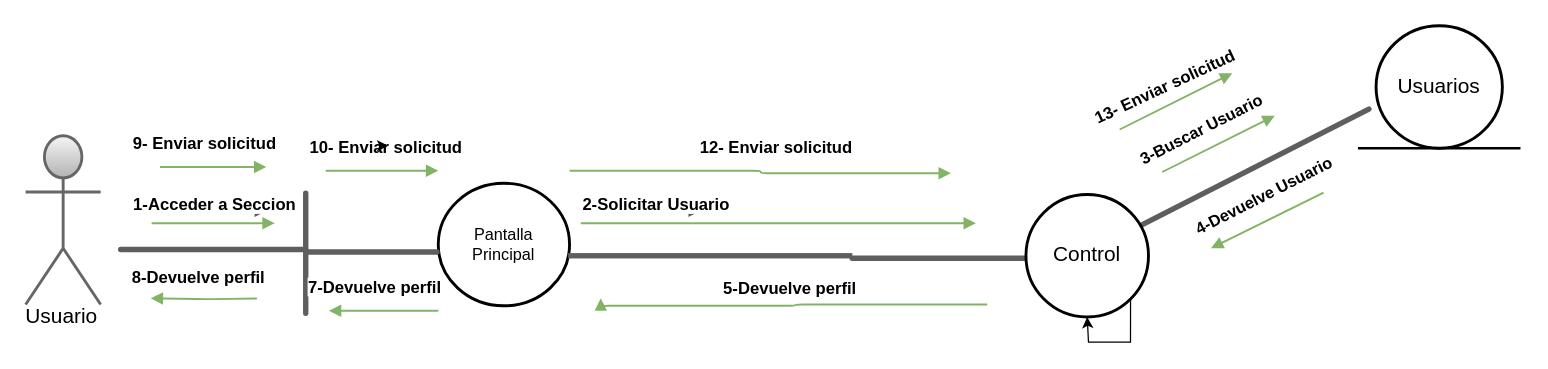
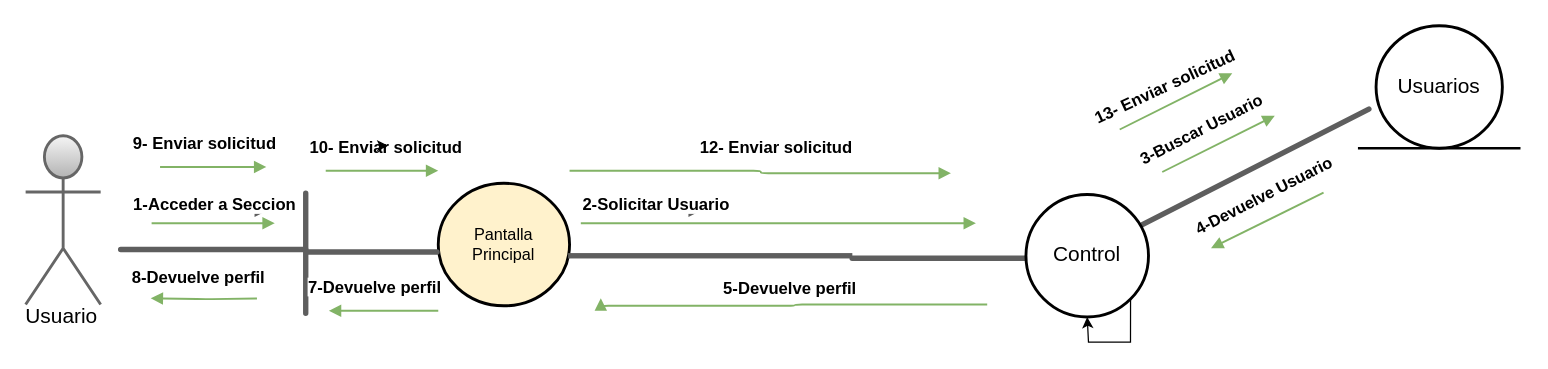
  <mxCell id="0" />
  <mxCell id="1" parent="0" />
  <mxCell id="2" value="Usuario" style="html=1;overflow=block;blockSpacing=1;shape=umlActor;labelPosition=center;verticalLabelPosition=bottom;verticalAlign=top;whiteSpace=nowrap;fontSize=16.7;align=center;spacing=0;strokeColor=#666666;strokeOpacity=100;rounded=1;absoluteArcSize=1;arcSize=9;strokeWidth=2.3;lucidId=v-9Zh1rxyZDl;fillColor=#f5f5f5;gradientColor=#b3b3b3;fontColor=#000000;" vertex="1" parent="1"><mxGeometry x="20" y="108" width="60" height="135" as="geometry" /></mxCell>
- <mxCell id="3" value="Pantalla Principal" style="html=1;overflow=block;blockSpacing=1;whiteSpace=wrap;ellipse;fontSize=13;spacing=3.8;strokeOpacity=100;rounded=1;absoluteArcSize=1;arcSize=9;strokeWidth=2.3;lucidId=m_9ZVBL-fcfm;fontColor=#000000;" vertex="1" parent="1"><mxGeometry x="350" y="146" width="105" height="98" as="geometry" /></mxCell>
+ <mxCell id="3" value="Pantalla Principal" style="html=1;overflow=block;blockSpacing=1;whiteSpace=wrap;ellipse;fontSize=13;spacing=3.8;strokeOpacity=100;rounded=1;absoluteArcSize=1;arcSize=9;strokeWidth=2.3;lucidId=m_9ZVBL-fcfm;fontColor=#000000;fillColor=#fff2cc;" vertex="1" parent="1"><mxGeometry x="350" y="146" width="105" height="98" as="geometry" /></mxCell>
  <mxCell id="4" value="" style="html=1;overflow=block;blockSpacing=1;whiteSpace=wrap;fontSize=13;spacing=0;strokeColor=#5e5e5e;strokeOpacity=100;rounded=1;absoluteArcSize=1;arcSize=9;strokeWidth=2.3;lucidId=Ua-ZBc27CYNb;fontColor=#000000;" vertex="1" parent="1"><mxGeometry x="95" y="198" width="150" height="2" as="geometry" /></mxCell>
  <mxCell id="5" value="" style="html=1;overflow=block;blockSpacing=1;whiteSpace=wrap;fontSize=13;spacing=0;strokeColor=#5e5e5e;strokeOpacity=100;rounded=1;absoluteArcSize=1;arcSize=9;rotation=-270;strokeWidth=2.3;lucidId=_a-ZSmVuOn7P;fontColor=#000000;" vertex="1" parent="1"><mxGeometry x="195" y="201" width="98" height="2" as="geometry" /></mxCell>
  <mxCell id="6" value="" style="html=1;overflow=block;blockSpacing=1;whiteSpace=wrap;fontSize=13;spacing=0;strokeColor=#5e5e5e;strokeOpacity=100;rounded=1;absoluteArcSize=1;arcSize=9;strokeWidth=2.3;lucidId=qb-ZYocc4o6I;fontColor=#000000;" vertex="1" parent="1"><mxGeometry x="245" y="200" width="105" height="2" as="geometry" /></mxCell>
  <mxCell id="7" value="" style="html=1;overflow=block;blockSpacing=1;whiteSpace=wrap;fontSize=13;spacing=0;strokeColor=#5e5e5e;strokeOpacity=100;rounded=1;absoluteArcSize=1;arcSize=0;strokeWidth=2.3;lucidId=Lb-ZauoieuXv;fontColor=#000000;" vertex="1" parent="1"><mxGeometry x="455" y="203" width="225" height="2" as="geometry" /></mxCell>
  <mxCell id="8" value="Usuarios" style="html=1;overflow=block;blockSpacing=1;whiteSpace=wrap;ellipse;fontSize=16.7;align=center;spacing=3.8;strokeOpacity=100;rounded=1;absoluteArcSize=1;arcSize=9;strokeWidth=2.3;lucidId=Id-Z9ajLzw0J;labelBorderColor=none;" vertex="1" parent="1"><mxGeometry x="1100" y="20" width="101" height="98" as="geometry" /></mxCell>
  <mxCell id="9" value="" style="html=1;overflow=block;blockSpacing=1;whiteSpace=wrap;fontSize=13;spacing=0;strokeColor=#5e5e5e;strokeOpacity=100;rounded=1;absoluteArcSize=1;arcSize=9;strokeWidth=2.3;lucidId=0d-ZeZwxma3P;fontColor=#000000;" vertex="1" parent="1"><mxGeometry x="680" y="205" width="150" height="2" as="geometry" /></mxCell>
  <mxCell id="10" value="" style="html=1;jettySize=18;whiteSpace=wrap;fontSize=13;strokeColor=#5E5E5E;strokeWidth=1.5;rounded=1;arcSize=12;edgeStyle=orthogonalEdgeStyle;startArrow=none;endArrow=block;endFill=1;lucidId=dg-ZWHE85~gX;fontColor=#000000;" edge="1" parent="1"><mxGeometry width="100" height="100" relative="1" as="geometry"><Array as="points" /><mxPoint x="138" y="168" as="sourcePoint" /><mxPoint x="213" y="168" as="targetPoint" /></mxGeometry></mxCell>
  <mxCell id="11" value="1-Acceder a Seccion" style="text;html=1;resizable=0;labelBackgroundColor=default;align=center;verticalAlign=middle;fontStyle=1;fontColor=#000000;fontSize=13.3;" vertex="1" parent="10"><mxGeometry relative="1" as="geometry"><mxPoint x="-6" y="-6" as="offset" /></mxGeometry></mxCell>
  <mxCell id="12" value="" style="html=1;jettySize=18;whiteSpace=wrap;fontSize=13;strokeColor=#5E5E5E;strokeWidth=1.5;rounded=1;arcSize=12;edgeStyle=orthogonalEdgeStyle;startArrow=none;endArrow=block;endFill=1;lucidId=Bg-ZRis4GtDD;fontColor=#000000;" edge="1" parent="1"><mxGeometry width="100" height="100" relative="1" as="geometry"><Array as="points" /><mxPoint x="485" y="168" as="sourcePoint" /><mxPoint x="560" y="168" as="targetPoint" /></mxGeometry></mxCell>
  <mxCell id="13" value="2-Solicitar Usuario" style="text;html=1;resizable=0;labelBackgroundColor=default;align=center;verticalAlign=middle;fontStyle=1;fontColor=#000000;fontSize=13.3;" vertex="1" parent="12"><mxGeometry relative="1" as="geometry"><mxPoint y="-6" as="offset" /></mxGeometry></mxCell>
  <mxCell id="14" value="" style="html=1;overflow=block;blockSpacing=1;whiteSpace=wrap;fontSize=13;spacing=0;strokeColor=#5e5e5e;strokeOpacity=100;rounded=1;absoluteArcSize=1;arcSize=9;rotation=-27.029;strokeWidth=2.3;lucidId=yh-ZI30L3V71;fontColor=#000000;" vertex="1" parent="1"><mxGeometry x="877.71" y="137.46" width="230" height="2" as="geometry" /></mxCell>
  <mxCell id="15" value="" style="html=1;jettySize=18;whiteSpace=wrap;fontSize=13;strokeColor=#82b366;strokeWidth=1.5;rounded=1;arcSize=12;edgeStyle=orthogonalEdgeStyle;startArrow=none;endArrow=block;endFill=1;lucidId=ti-ZGGk_tV3a;fillColor=#d5e8d4;fontColor=#000000;" edge="1" parent="1"><mxGeometry width="100" height="100" relative="1" as="geometry"><Array as="points"><mxPoint x="635" y="244" /><mxPoint x="480" y="244" /></Array><mxPoint x="789" y="243" as="sourcePoint" /><mxPoint x="480" y="238" as="targetPoint" /></mxGeometry></mxCell>
  <mxCell id="16" value="5-Devuelve perfil" style="text;html=1;resizable=0;labelBackgroundColor=default;align=center;verticalAlign=middle;fontStyle=1;fontColor=#000000;fontSize=13.3;" vertex="1" parent="15"><mxGeometry relative="1" as="geometry"><mxPoint x="-2" y="-15" as="offset" /></mxGeometry></mxCell>
  <mxCell id="17" value="" style="html=1;jettySize=18;whiteSpace=wrap;fontSize=13;strokeColor=#82b366;strokeWidth=1.5;rounded=0;startArrow=none;endArrow=block;endFill=1;lucidId=gn-ZjyCrW-MD;fillColor=#d5e8d4;fontColor=#000000;" edge="1" parent="1"><mxGeometry width="100" height="100" relative="1" as="geometry"><Array as="points" /><mxPoint x="929" y="137" as="sourcePoint" /><mxPoint x="1019" y="92" as="targetPoint" /></mxGeometry></mxCell>
  <mxCell id="18" value="" style="html=1;jettySize=18;whiteSpace=wrap;fontSize=13;strokeColor=#82b366;strokeWidth=1.5;rounded=1;arcSize=12;edgeStyle=orthogonalEdgeStyle;startArrow=none;endArrow=block;endFill=1;lucidId=ay-ZF4q9Ovbn;fillColor=#d5e8d4;fontColor=#000000;" edge="1" parent="1"><mxGeometry width="100" height="100" relative="1" as="geometry"><Array as="points" /><mxPoint x="350" y="248" as="sourcePoint" /><mxPoint x="262.5" y="248" as="targetPoint" /></mxGeometry></mxCell>
  <mxCell id="19" value="7-Devuelve perfil" style="text;html=1;resizable=0;labelBackgroundColor=default;align=center;verticalAlign=middle;fontStyle=1;fontColor=#000000;fontSize=13.3;" vertex="1" parent="18"><mxGeometry relative="1" as="geometry"><mxPoint x="-8" y="-20" as="offset" /></mxGeometry></mxCell>
  <mxCell id="20" value="" style="html=1;jettySize=18;whiteSpace=wrap;fontSize=13;strokeColor=#82b366;strokeWidth=1.5;rounded=1;arcSize=12;edgeStyle=orthogonalEdgeStyle;startArrow=none;endArrow=block;endFill=1;lucidId=7A-ZBVkqriii;fillColor=#d5e8d4;fontColor=#000000;" edge="1" parent="1"><mxGeometry width="100" height="100" relative="1" as="geometry"><Array as="points" /><mxPoint x="127.5" y="133" as="sourcePoint" /><mxPoint x="212.5" y="133" as="targetPoint" /></mxGeometry></mxCell>
  <mxCell id="21" value="9- Enviar solicitud" style="text;html=1;resizable=0;labelBackgroundColor=default;align=center;verticalAlign=middle;fontStyle=1;fontColor=#000000;fontSize=13.3;" vertex="1" parent="20"><mxGeometry relative="1" as="geometry"><mxPoint x="-8" y="-20" as="offset" /></mxGeometry></mxCell>
  <mxCell id="22" value="" style="html=1;jettySize=18;whiteSpace=wrap;fontSize=13;strokeColor=#82b366;strokeWidth=1.5;rounded=1;arcSize=12;edgeStyle=orthogonalEdgeStyle;startArrow=none;endArrow=block;endFill=1;lucidId=mB-Zb19M5kZz;fillColor=#d5e8d4;fontColor=#000000;" edge="1" parent="1"><mxGeometry width="100" height="100" relative="1" as="geometry"><Array as="points" /><mxPoint x="260" y="136.03" as="sourcePoint" /><mxPoint x="350" y="136.03" as="targetPoint" /></mxGeometry></mxCell>
  <mxCell id="23" value="&lt;div&gt;10- Enviar solicitud&lt;/div&gt;" style="text;html=1;resizable=0;labelBackgroundColor=default;align=center;verticalAlign=middle;fontStyle=1;fontColor=#000000;fontSize=13.3;" vertex="1" parent="22"><mxGeometry relative="1" as="geometry"><mxPoint x="2" y="-20" as="offset" /></mxGeometry></mxCell>
  <mxCell id="24" value="" style="html=1;jettySize=18;whiteSpace=wrap;fontSize=13;strokeColor=#82b366;strokeWidth=1.5;rounded=1;arcSize=12;edgeStyle=orthogonalEdgeStyle;startArrow=none;endArrow=block;endFill=1;lucidId=GB-Ze.mVQOiI;fillColor=#d5e8d4;fontColor=#000000;endSize=6;targetPerimeterSpacing=0;" edge="1" parent="1"><mxGeometry width="100" height="100" relative="1" as="geometry"><Array as="points"><mxPoint x="608" y="136" /><mxPoint x="608" y="138" /></Array><mxPoint x="455" y="136.03" as="sourcePoint" /><mxPoint x="760" y="138" as="targetPoint" /></mxGeometry></mxCell>
  <mxCell id="25" value="12- Enviar solicitud" style="text;html=1;resizable=0;labelBackgroundColor=default;align=center;verticalAlign=middle;fontStyle=1;fontColor=#000000;fontSize=13.3;" vertex="1" parent="24"><mxGeometry relative="1" as="geometry"><mxPoint x="11" y="-20" as="offset" /></mxGeometry></mxCell>
  <mxCell id="26" style="edgeStyle=orthogonalEdgeStyle;rounded=0;orthogonalLoop=1;jettySize=auto;html=1;exitX=0;exitY=0;exitDx=0;exitDy=0;fontColor=#000000;" edge="1" parent="1" source="23"><mxGeometry relative="1" as="geometry"><mxPoint x="310" y="116.03" as="targetPoint" /></mxGeometry></mxCell>
  <mxCell id="27" value="" style="html=1;jettySize=18;whiteSpace=wrap;fontSize=13;strokeColor=#82b366;strokeWidth=1.5;rounded=1;arcSize=12;edgeStyle=orthogonalEdgeStyle;startArrow=none;endArrow=block;endFill=1;lucidId=ay-ZF4q9Ovbn;fillColor=#d5e8d4;fontColor=#000000;" edge="1" parent="1"><mxGeometry width="100" height="100" relative="1" as="geometry"><Array as="points" /><mxPoint x="205" y="238.18" as="sourcePoint" /><mxPoint x="120" y="238" as="targetPoint" /></mxGeometry></mxCell>
  <mxCell id="28" value="8-Devuelve perfil" style="text;html=1;resizable=0;labelBackgroundColor=default;align=center;verticalAlign=middle;fontStyle=1;fontColor=#000000;fontSize=13.3;" vertex="1" parent="27"><mxGeometry relative="1" as="geometry"><mxPoint x="-5" y="-18" as="offset" /></mxGeometry></mxCell>
  <mxCell id="29" value="" style="html=1;jettySize=18;whiteSpace=wrap;fontSize=13;strokeColor=#82b366;strokeWidth=1.5;rounded=1;arcSize=12;edgeStyle=orthogonalEdgeStyle;startArrow=none;endArrow=block;endFill=1;lucidId=GB-Ze.mVQOiI;fillColor=#d5e8d4;fontColor=#000000;" edge="1" parent="1"><mxGeometry width="100" height="100" relative="1" as="geometry"><Array as="points"><mxPoint x="170.75" y="178" /><mxPoint x="170.75" y="178" /></Array><mxPoint x="120.75" y="178" as="sourcePoint" /><mxPoint x="219.25" y="178" as="targetPoint" /></mxGeometry></mxCell>
  <mxCell id="30" value="" style="html=1;jettySize=18;whiteSpace=wrap;fontSize=13;strokeColor=#82b366;strokeWidth=1.5;rounded=0;startArrow=none;endArrow=block;endFill=1;lucidId=gn-ZjyCrW-MD;fillColor=#d5e8d4;fontColor=#000000;" edge="1" parent="1"><mxGeometry width="100" height="100" relative="1" as="geometry"><Array as="points" /><mxPoint x="464" y="178" as="sourcePoint" /><mxPoint x="780" y="178" as="targetPoint" /></mxGeometry></mxCell>
  <mxCell id="31" value="3-Buscar Usuario" style="text;html=1;align=center;verticalAlign=middle;resizable=0;points=[];autosize=1;strokeColor=none;fillColor=none;rotation=-27;fontSize=13;fontStyle=1;fontColor=#000000;" vertex="1" parent="1"><mxGeometry x="895" y="88" width="130" height="30" as="geometry" /></mxCell>
  <mxCell id="32" value="4-Devuelve Usuario" style="text;html=1;align=center;verticalAlign=middle;resizable=0;points=[];autosize=1;strokeColor=none;fillColor=none;rotation=-27;fontSize=13;fontStyle=1;fontColor=#000000;" vertex="1" parent="1"><mxGeometry x="940" y="141" width="140" height="30" as="geometry" /></mxCell>
  <mxCell id="33" value="" style="html=1;jettySize=18;whiteSpace=wrap;fontSize=13;strokeColor=#82b366;strokeWidth=1.5;rounded=0;startArrow=none;endArrow=block;endFill=1;lucidId=gn-ZjyCrW-MD;fillColor=#d5e8d4;fontColor=#000000;" edge="1" parent="1"><mxGeometry width="100" height="100" relative="1" as="geometry"><Array as="points" /><mxPoint x="1058" y="153.5" as="sourcePoint" /><mxPoint x="968" y="198" as="targetPoint" /></mxGeometry></mxCell>
  <mxCell id="34" value="" style="html=1;jettySize=18;whiteSpace=wrap;fontSize=13;strokeColor=#82b366;strokeWidth=1.5;rounded=0;startArrow=none;endArrow=block;endFill=1;lucidId=gn-ZjyCrW-MD;fillColor=#d5e8d4;fontColor=#000000;" edge="1" parent="1"><mxGeometry width="100" height="100" relative="1" as="geometry"><Array as="points" /><mxPoint x="895" y="103" as="sourcePoint" /><mxPoint x="985" y="58" as="targetPoint" /></mxGeometry></mxCell>
  <mxCell id="35" value="13- Enviar solicitud" style="text;html=1;resizable=0;labelBackgroundColor=default;align=center;verticalAlign=middle;fontStyle=1;fontColor=#000000;fontSize=13.3;rotation=-25;" vertex="1" parent="1"><mxGeometry x="929.998" y="69" as="geometry" /></mxCell>
  <mxCell id="36" style="edgeStyle=orthogonalEdgeStyle;rounded=0;orthogonalLoop=1;jettySize=auto;html=1;exitX=1;exitY=1;exitDx=0;exitDy=0;entryX=0.5;entryY=1;entryDx=0;entryDy=0;fontColor=#000000;" edge="1" parent="1" source="37" target="37"><mxGeometry relative="1" as="geometry"><mxPoint x="870" y="268" as="targetPoint" /><Array as="points"><mxPoint x="904" y="273" /><mxPoint x="870" y="273" /><mxPoint x="870" y="253" /></Array></mxGeometry></mxCell>
  <mxCell id="37" value="Control" style="html=1;overflow=block;blockSpacing=1;whiteSpace=wrap;ellipse;fontSize=16.7;align=center;spacing=3.8;strokeOpacity=100;rounded=1;absoluteArcSize=1;arcSize=9;strokeWidth=2.3;lucidId=7c-ZnBiSTvn4;fontColor=#000000;" vertex="1" parent="1"><mxGeometry x="820" y="155" width="98" height="98" as="geometry" /></mxCell>
  <mxCell id="38" value="" style="line;strokeWidth=2;html=1;" vertex="1" parent="1"><mxGeometry x="1085.5" y="113" width="130" height="10" as="geometry" /></mxCell>
